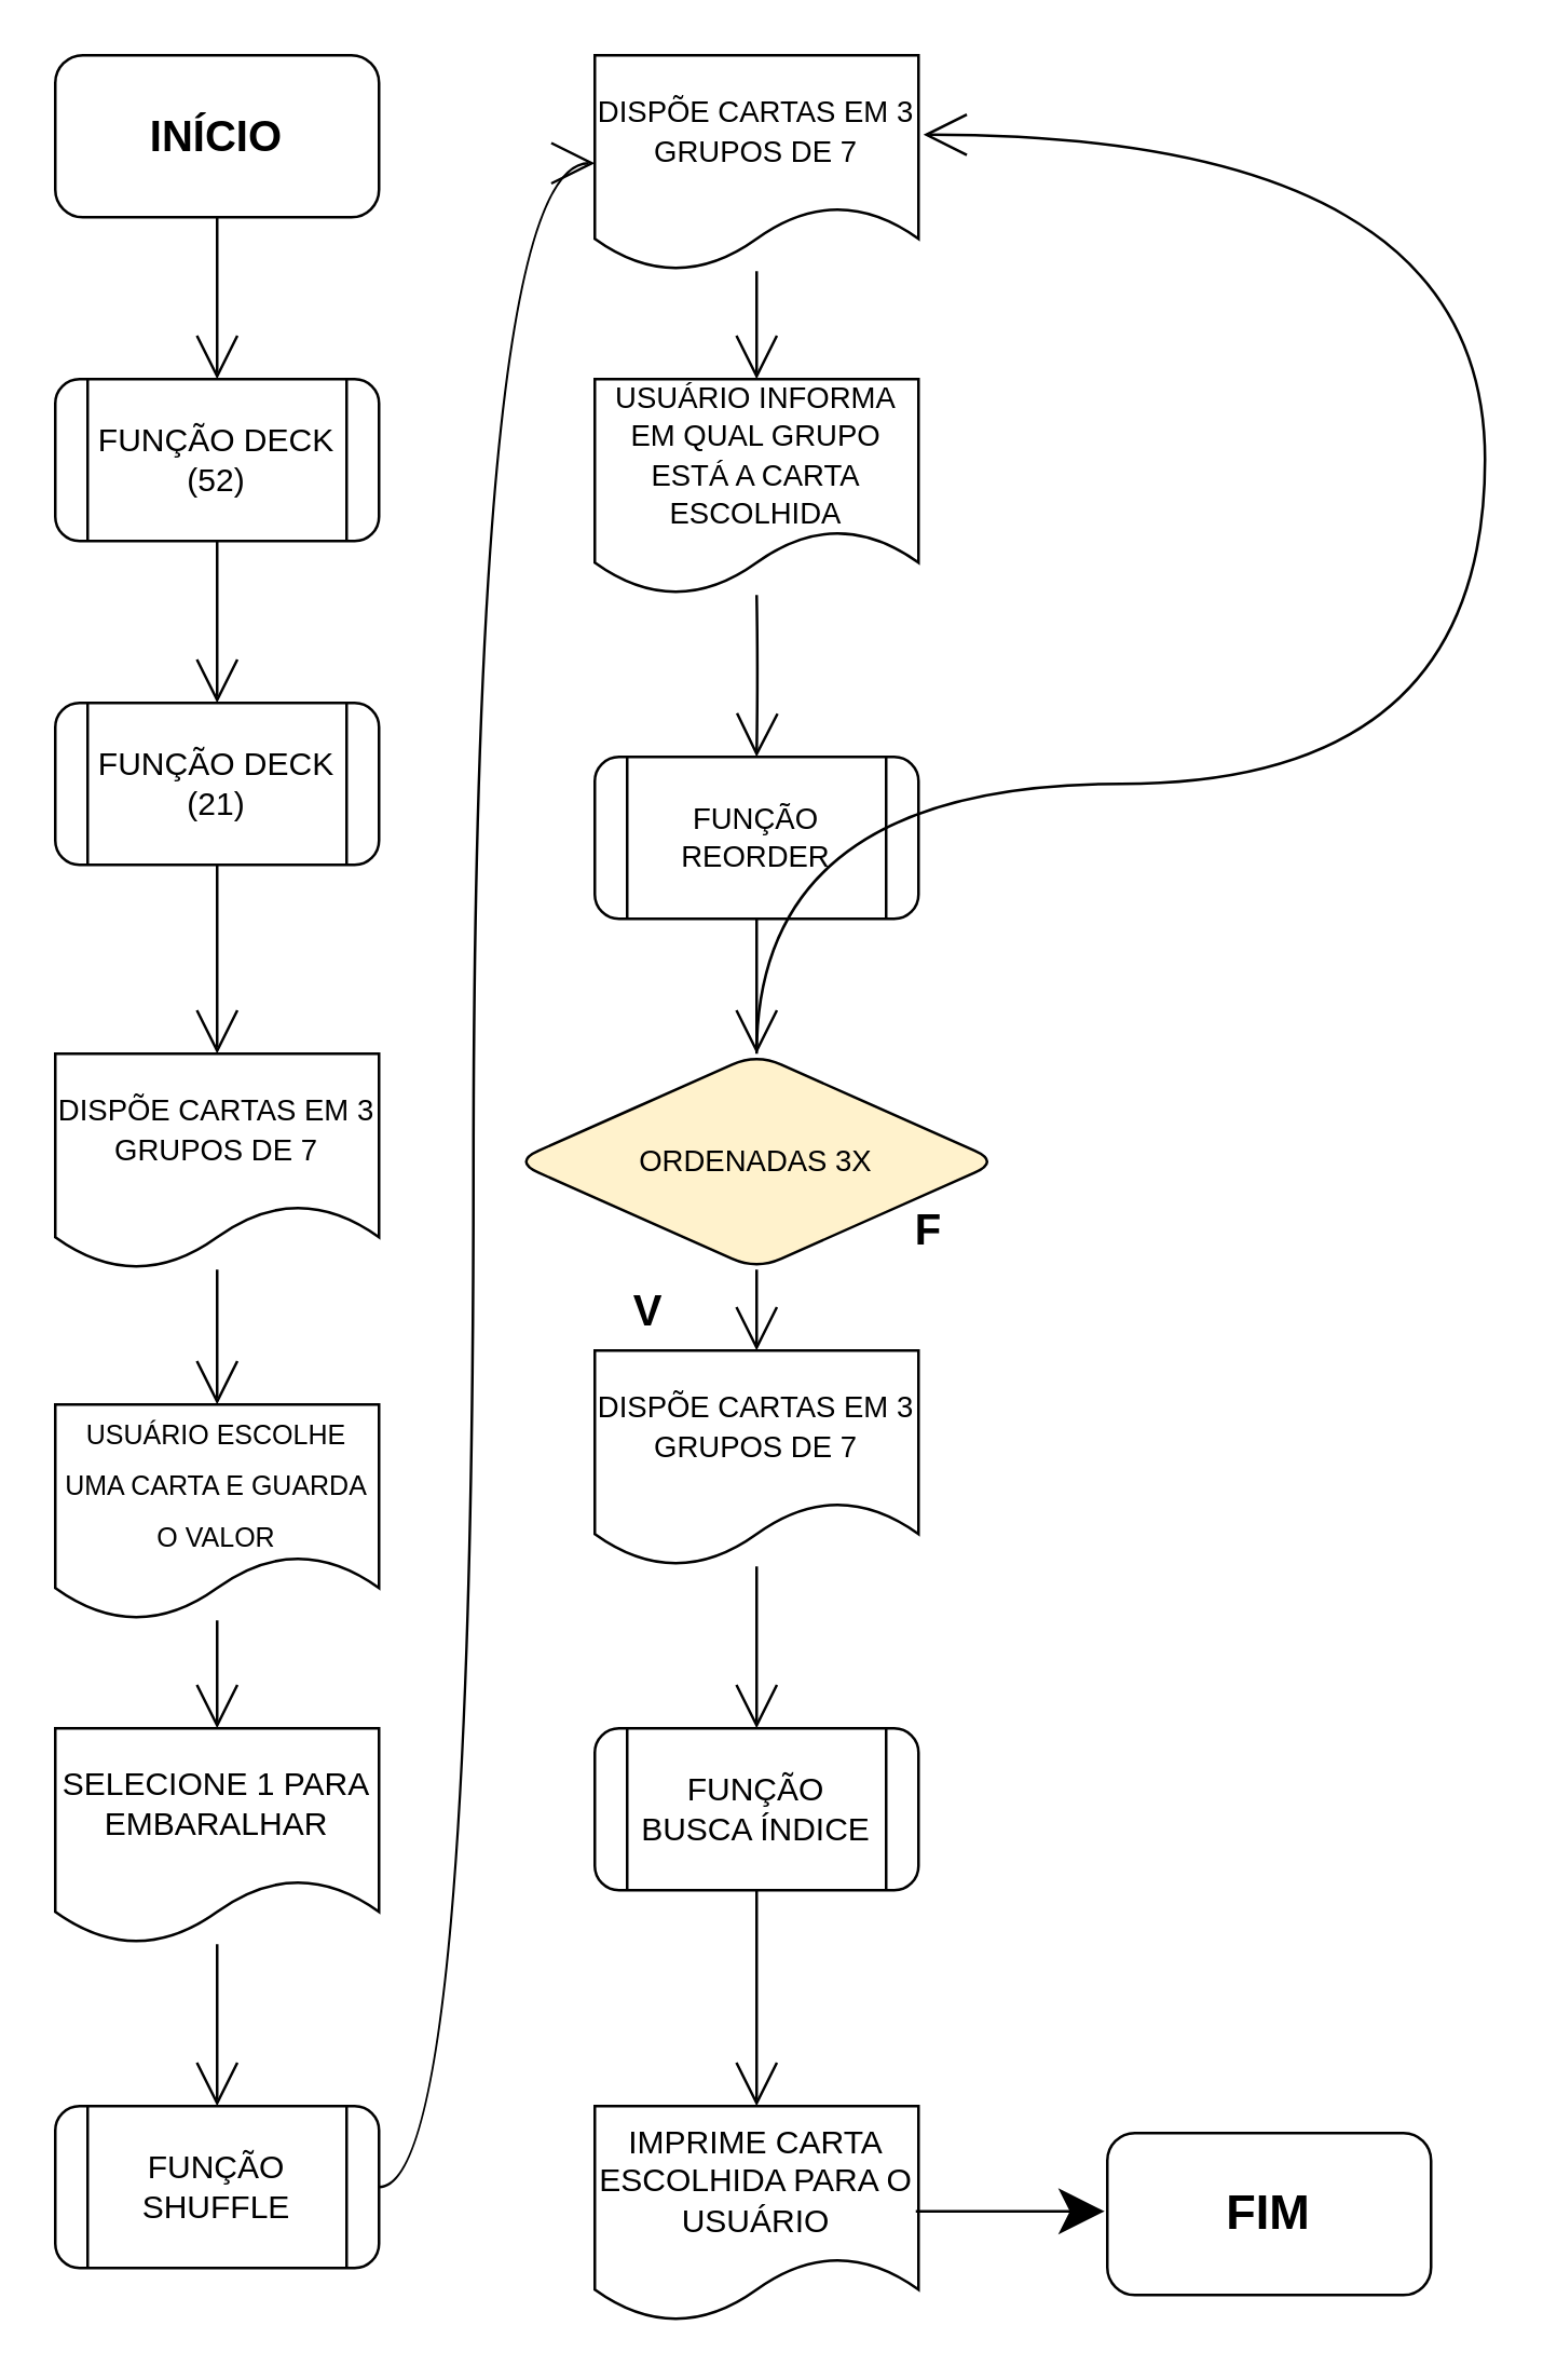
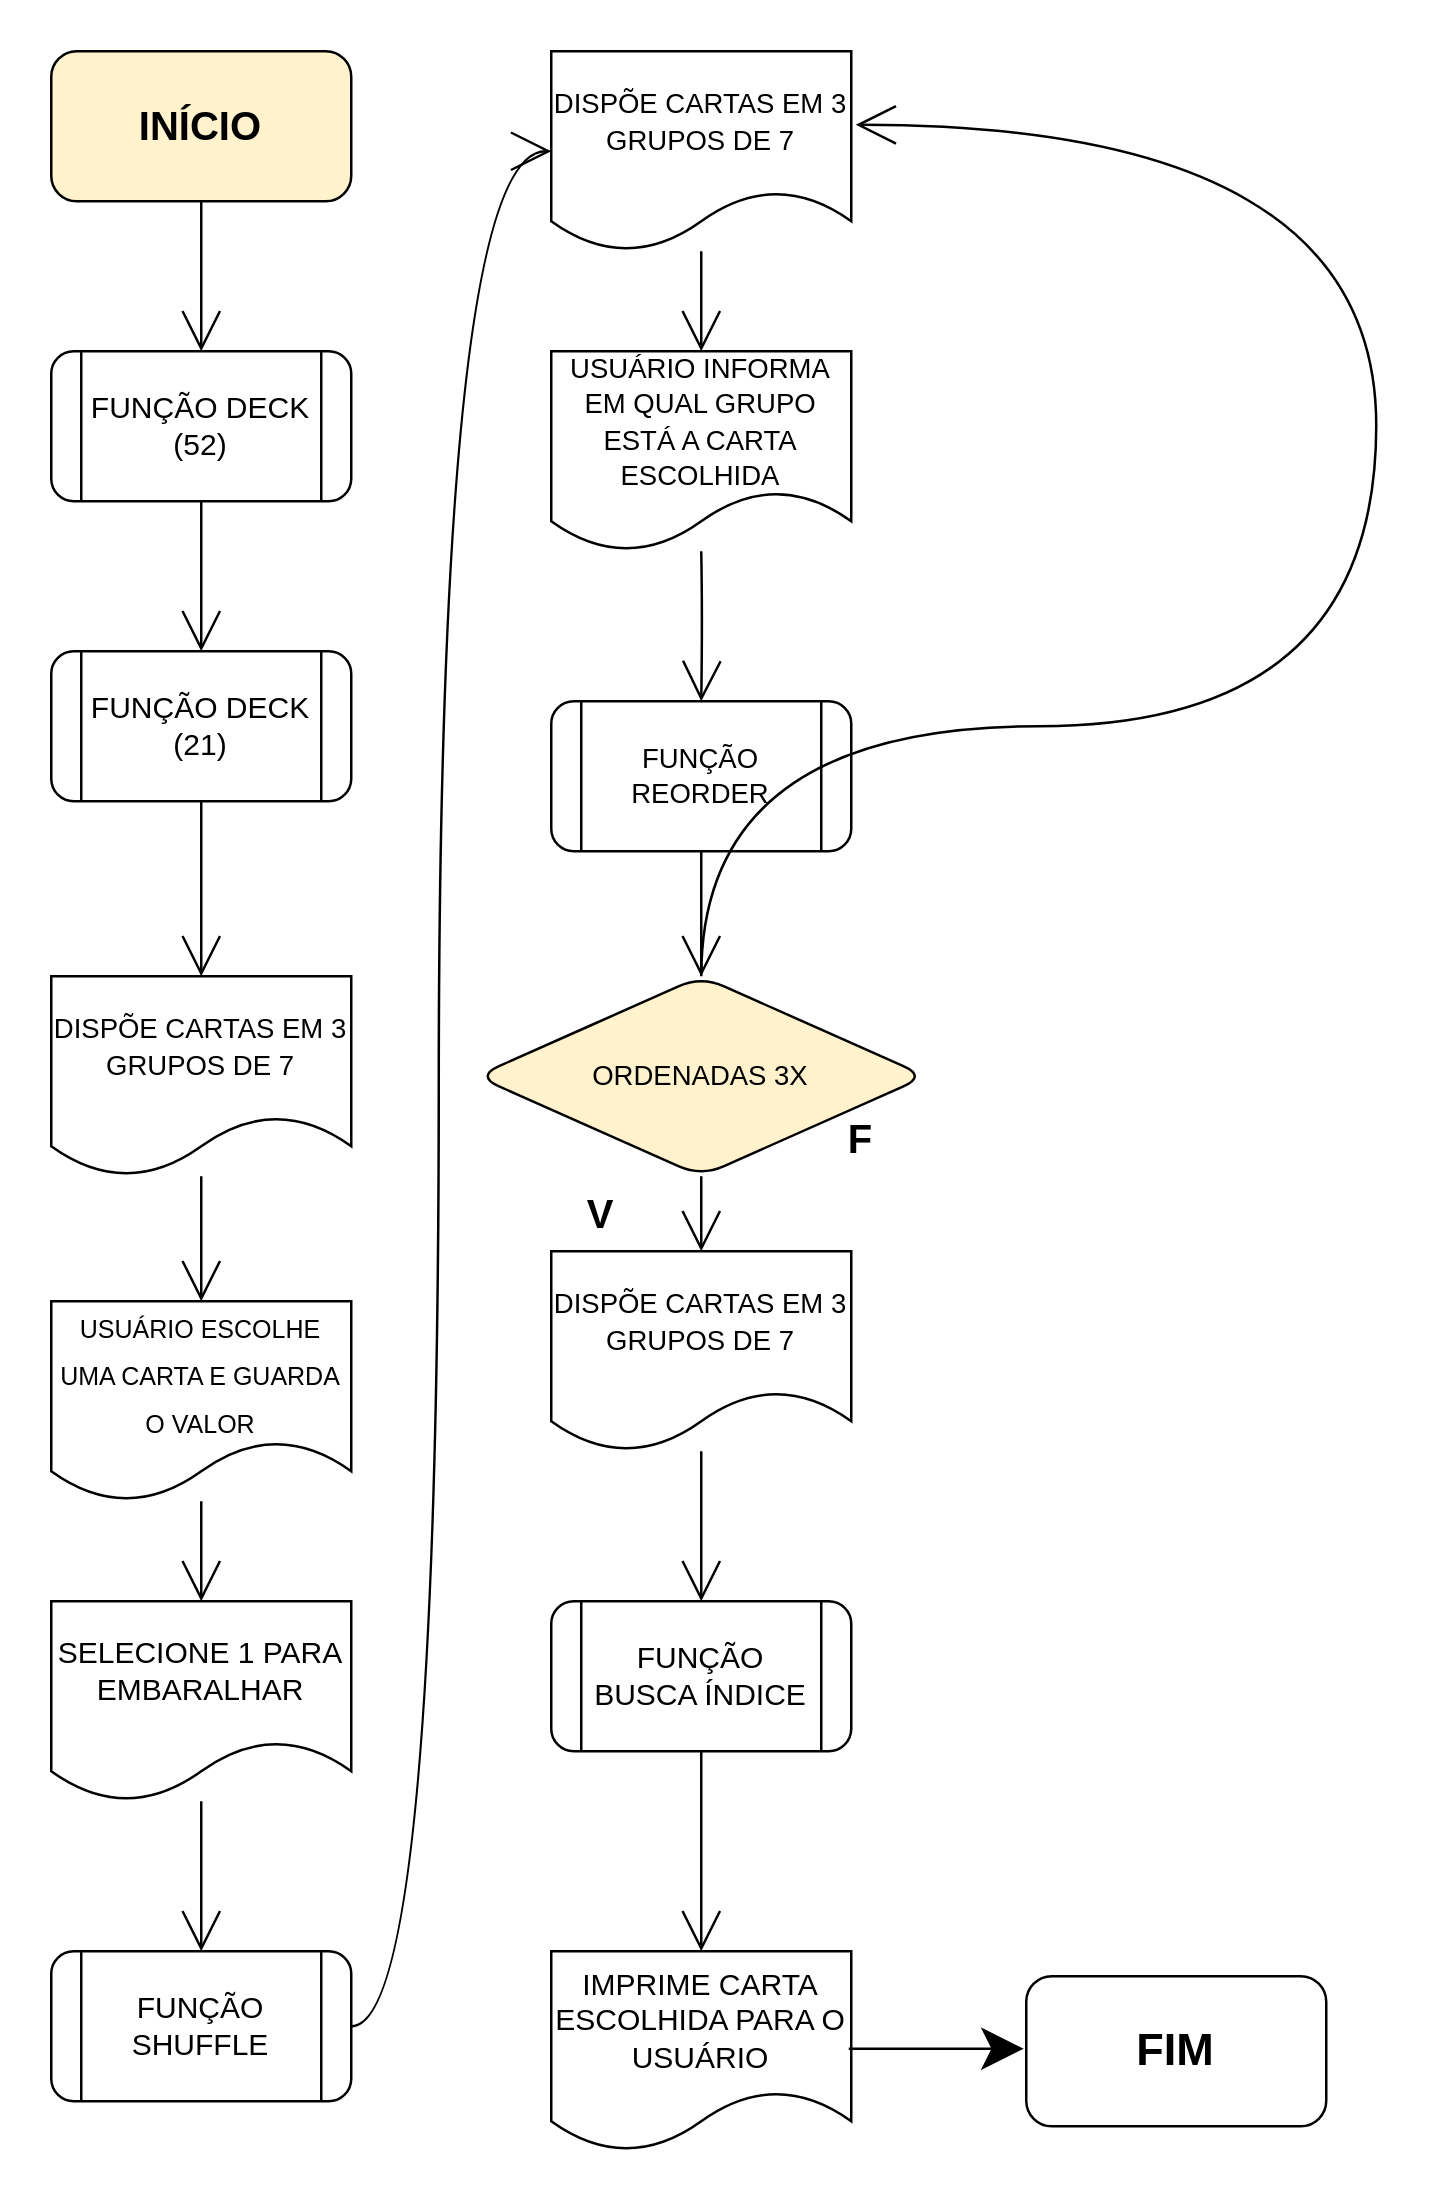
  <mxCell id="0" />
  <mxCell id="1" parent="0" />
  <mxCell id="2" style="edgeStyle=orthogonalEdgeStyle;curved=1;rounded=1;orthogonalLoop=1;jettySize=auto;html=1;fontSize=12;endArrow=open;startSize=14;endSize=14;" edge="1" parent="1" source="3"><mxGeometry relative="1" as="geometry"><mxPoint x="80" y="140" as="targetPoint" /></mxGeometry></mxCell>
- <mxCell id="3" value="&lt;font style=&quot;font-size: 16px;&quot;&gt;&lt;b&gt;INÍCIO&lt;/b&gt;&lt;/font&gt;" style="rounded=1;whiteSpace=wrap;html=1;arcSize=17;" vertex="1" parent="1"><mxGeometry x="20" y="20" width="120" height="60" as="geometry" /></mxCell>
+ <mxCell id="3" value="&lt;font style=&quot;font-size: 16px;&quot;&gt;&lt;b&gt;INÍCIO&lt;/b&gt;&lt;/font&gt;" style="rounded=1;whiteSpace=wrap;html=1;arcSize=17;fillColor=#fff2cc;" vertex="1" parent="1"><mxGeometry x="20" y="20" width="120" height="60" as="geometry" /></mxCell>
  <mxCell id="4" style="edgeStyle=orthogonalEdgeStyle;curved=1;rounded=1;orthogonalLoop=1;jettySize=auto;html=1;fontSize=12;endArrow=open;startSize=14;endSize=14;" edge="1" parent="1"><mxGeometry relative="1" as="geometry"><mxPoint x="80" y="200" as="sourcePoint" /><mxPoint x="80" y="260" as="targetPoint" /></mxGeometry></mxCell>
  <mxCell id="5" style="edgeStyle=orthogonalEdgeStyle;curved=1;rounded=1;orthogonalLoop=1;jettySize=auto;html=1;fontSize=10;endArrow=open;startSize=14;endSize=14;" edge="1" parent="1" source="6" target="11"><mxGeometry relative="1" as="geometry" /></mxCell>
  <mxCell id="6" value="SELECIONE 1 PARA EMBARALHAR" style="shape=document;whiteSpace=wrap;html=1;boundedLbl=1;rounded=1;fontSize=12;" vertex="1" parent="1"><mxGeometry x="20" y="640" width="120" height="80" as="geometry" /></mxCell>
  <mxCell id="7" value="FUNÇÃO DECK (52)" style="shape=process;whiteSpace=wrap;html=1;backgroundOutline=1;rounded=1;fontSize=12;" vertex="1" parent="1"><mxGeometry x="20" y="140" width="120" height="60" as="geometry" /></mxCell>
  <mxCell id="8" style="edgeStyle=orthogonalEdgeStyle;curved=1;rounded=1;orthogonalLoop=1;jettySize=auto;html=1;entryX=0.5;entryY=0;entryDx=0;entryDy=0;fontSize=10;endArrow=open;startSize=14;endSize=14;" edge="1" parent="1" source="9" target="25"><mxGeometry relative="1" as="geometry" /></mxCell>
  <mxCell id="9" value="FUNÇÃO DECK (21)" style="shape=process;whiteSpace=wrap;html=1;backgroundOutline=1;rounded=1;fontSize=12;" vertex="1" parent="1"><mxGeometry x="20" y="260" width="120" height="60" as="geometry" /></mxCell>
  <mxCell id="10" style="edgeStyle=orthogonalEdgeStyle;curved=1;rounded=1;orthogonalLoop=1;jettySize=auto;html=1;entryX=0;entryY=0.5;entryDx=0;entryDy=0;fontSize=11;endArrow=open;startSize=14;endSize=14;" edge="1" parent="1" source="11" target="13"><mxGeometry relative="1" as="geometry" /></mxCell>
  <mxCell id="11" value="FUNÇÃO SHUFFLE" style="shape=process;whiteSpace=wrap;html=1;backgroundOutline=1;rounded=1;fontSize=12;" vertex="1" parent="1"><mxGeometry x="20" y="780" width="120" height="60" as="geometry" /></mxCell>
  <mxCell id="12" style="edgeStyle=orthogonalEdgeStyle;curved=1;rounded=1;orthogonalLoop=1;jettySize=auto;html=1;entryX=0.5;entryY=0;entryDx=0;entryDy=0;fontSize=10;endArrow=open;startSize=14;endSize=14;" edge="1" parent="1" source="13"><mxGeometry relative="1" as="geometry"><mxPoint x="280" y="140" as="targetPoint" /></mxGeometry></mxCell>
  <mxCell id="13" value="&lt;font style=&quot;font-size: 11px;&quot;&gt;DISPÕE CARTAS EM 3 GRUPOS DE 7&lt;/font&gt;" style="shape=document;whiteSpace=wrap;html=1;boundedLbl=1;rounded=1;fontSize=12;" vertex="1" parent="1"><mxGeometry x="220" y="20" width="120" height="80" as="geometry" /></mxCell>
  <mxCell id="14" style="edgeStyle=orthogonalEdgeStyle;curved=1;rounded=1;orthogonalLoop=1;jettySize=auto;html=1;entryX=0.5;entryY=0;entryDx=0;entryDy=0;fontSize=11;endArrow=open;startSize=14;endSize=14;" edge="1" parent="1" source="15" target="18"><mxGeometry relative="1" as="geometry" /></mxCell>
  <mxCell id="15" value="FUNÇÃO REORDER" style="shape=process;whiteSpace=wrap;html=1;backgroundOutline=1;rounded=1;fontSize=11;" vertex="1" parent="1"><mxGeometry x="220" y="280" width="120" height="60" as="geometry" /></mxCell>
  <mxCell id="16" value="" style="edgeStyle=orthogonalEdgeStyle;curved=1;rounded=1;orthogonalLoop=1;jettySize=auto;html=1;fontSize=16;endArrow=open;startSize=14;endSize=14;entryX=1.015;entryY=0.368;entryDx=0;entryDy=0;entryPerimeter=0;" edge="1" parent="1" source="18" target="13"><mxGeometry relative="1" as="geometry"><mxPoint x="450" y="290" as="targetPoint" /><Array as="points"><mxPoint x="550" y="290" /><mxPoint x="550" y="49" /></Array></mxGeometry></mxCell>
  <mxCell id="17" style="edgeStyle=orthogonalEdgeStyle;curved=1;rounded=1;orthogonalLoop=1;jettySize=auto;html=1;entryX=0.5;entryY=0;entryDx=0;entryDy=0;fontSize=10;endArrow=open;startSize=14;endSize=14;" edge="1" parent="1" source="18" target="28"><mxGeometry relative="1" as="geometry" /></mxCell>
  <mxCell id="18" value="ORDENADAS 3X" style="rhombus;whiteSpace=wrap;html=1;rounded=1;fontSize=11;fillColor=#fff2cc;" vertex="1" parent="1"><mxGeometry x="190" y="390" width="180" height="80" as="geometry" /></mxCell>
  <mxCell id="19" value="&lt;b&gt;&lt;font style=&quot;font-size: 16px;&quot;&gt;F&lt;/font&gt;&lt;/b&gt;" style="text;html=1;strokeColor=none;fillColor=none;align=center;verticalAlign=middle;whiteSpace=wrap;rounded=0;fontSize=11;" vertex="1" parent="1"><mxGeometry x="314" y="440" width="60" height="30" as="geometry" /></mxCell>
  <mxCell id="20" value="&lt;b&gt;&lt;font style=&quot;font-size: 16px;&quot;&gt;V&lt;/font&gt;&lt;/b&gt;" style="text;html=1;strokeColor=none;fillColor=none;align=center;verticalAlign=middle;whiteSpace=wrap;rounded=0;fontSize=11;" vertex="1" parent="1"><mxGeometry x="210" y="470" width="60" height="30" as="geometry" /></mxCell>
  <mxCell id="21" style="edgeStyle=orthogonalEdgeStyle;curved=1;rounded=1;orthogonalLoop=1;jettySize=auto;html=1;entryX=0.5;entryY=0;entryDx=0;entryDy=0;fontSize=10;endArrow=open;startSize=14;endSize=14;" edge="1" parent="1" target="15"><mxGeometry relative="1" as="geometry"><mxPoint x="280" y="220" as="sourcePoint" /></mxGeometry></mxCell>
  <mxCell id="22" style="edgeStyle=orthogonalEdgeStyle;curved=1;rounded=1;orthogonalLoop=1;jettySize=auto;html=1;entryX=0.5;entryY=0;entryDx=0;entryDy=0;fontSize=10;endArrow=open;startSize=14;endSize=14;" edge="1" parent="1" source="23" target="6"><mxGeometry relative="1" as="geometry" /></mxCell>
  <mxCell id="23" value="&lt;font style=&quot;font-size: 10px;&quot;&gt;USUÁRIO ESCOLHE UMA CARTA E GUARDA O VALOR&lt;/font&gt;" style="shape=document;whiteSpace=wrap;html=1;boundedLbl=1;rounded=1;fontSize=16;" vertex="1" parent="1"><mxGeometry x="20" y="520" width="120" height="80" as="geometry" /></mxCell>
  <mxCell id="24" style="edgeStyle=orthogonalEdgeStyle;curved=1;rounded=1;orthogonalLoop=1;jettySize=auto;html=1;entryX=0.5;entryY=0;entryDx=0;entryDy=0;fontSize=10;endArrow=open;startSize=14;endSize=14;" edge="1" parent="1" source="25" target="23"><mxGeometry relative="1" as="geometry" /></mxCell>
  <mxCell id="25" value="&lt;font style=&quot;font-size: 11px;&quot;&gt;DISPÕE CARTAS EM 3 GRUPOS DE 7&lt;/font&gt;" style="shape=document;whiteSpace=wrap;html=1;boundedLbl=1;rounded=1;fontSize=12;" vertex="1" parent="1"><mxGeometry x="20" y="390" width="120" height="80" as="geometry" /></mxCell>
  <mxCell id="26" value="&lt;font style=&quot;font-size: 11px;&quot;&gt;USUÁRIO INFORMA EM QUAL GRUPO ESTÁ A CARTA ESCOLHIDA&lt;/font&gt;" style="shape=document;whiteSpace=wrap;html=1;boundedLbl=1;rounded=1;fontSize=12;" vertex="1" parent="1"><mxGeometry x="220" y="140" width="120" height="80" as="geometry" /></mxCell>
  <mxCell id="27" style="edgeStyle=orthogonalEdgeStyle;curved=1;rounded=1;orthogonalLoop=1;jettySize=auto;html=1;fontSize=10;endArrow=open;startSize=14;endSize=14;" edge="1" parent="1" source="28"><mxGeometry relative="1" as="geometry"><mxPoint x="280" y="640" as="targetPoint" /></mxGeometry></mxCell>
  <mxCell id="28" value="&lt;font style=&quot;font-size: 11px;&quot;&gt;DISPÕE CARTAS EM 3 GRUPOS DE 7&lt;/font&gt;" style="shape=document;whiteSpace=wrap;html=1;boundedLbl=1;rounded=1;fontSize=12;" vertex="1" parent="1"><mxGeometry x="220" y="500" width="120" height="80" as="geometry" /></mxCell>
  <mxCell id="29" value="IMPRIME CARTA ESCOLHIDA PARA O USUÁRIO" style="shape=document;whiteSpace=wrap;html=1;boundedLbl=1;rounded=1;fontSize=12;" vertex="1" parent="1"><mxGeometry x="220" y="780" width="120" height="80" as="geometry" /></mxCell>
  <mxCell id="30" style="edgeStyle=orthogonalEdgeStyle;curved=1;rounded=1;orthogonalLoop=1;jettySize=auto;html=1;entryX=0.5;entryY=0;entryDx=0;entryDy=0;fontSize=12;endArrow=open;startSize=14;endSize=14;" edge="1" parent="1" source="31" target="29"><mxGeometry relative="1" as="geometry" /></mxCell>
  <mxCell id="31" value="&lt;font style=&quot;font-size: 12px;&quot;&gt;FUNÇÃO BUSCA ÍNDICE&lt;/font&gt;" style="shape=process;whiteSpace=wrap;html=1;backgroundOutline=1;rounded=1;fontSize=10;" vertex="1" parent="1"><mxGeometry x="220" y="640" width="120" height="60" as="geometry" /></mxCell>
  <mxCell id="32" value="" style="endArrow=classic;html=1;rounded=1;fontSize=12;startSize=14;endSize=14;curved=1;" edge="1" parent="1"><mxGeometry width="50" height="50" relative="1" as="geometry"><mxPoint x="339" y="819" as="sourcePoint" /><mxPoint x="409" y="819" as="targetPoint" /><Array as="points"><mxPoint x="369" y="819" /></Array></mxGeometry></mxCell>
  <mxCell id="33" value="&lt;font style=&quot;font-size: 18px;&quot;&gt;&lt;b&gt;FIM&lt;/b&gt;&lt;/font&gt;" style="rounded=1;whiteSpace=wrap;html=1;arcSize=17;" vertex="1" parent="1"><mxGeometry x="410" y="790" width="120" height="60" as="geometry" /></mxCell>
